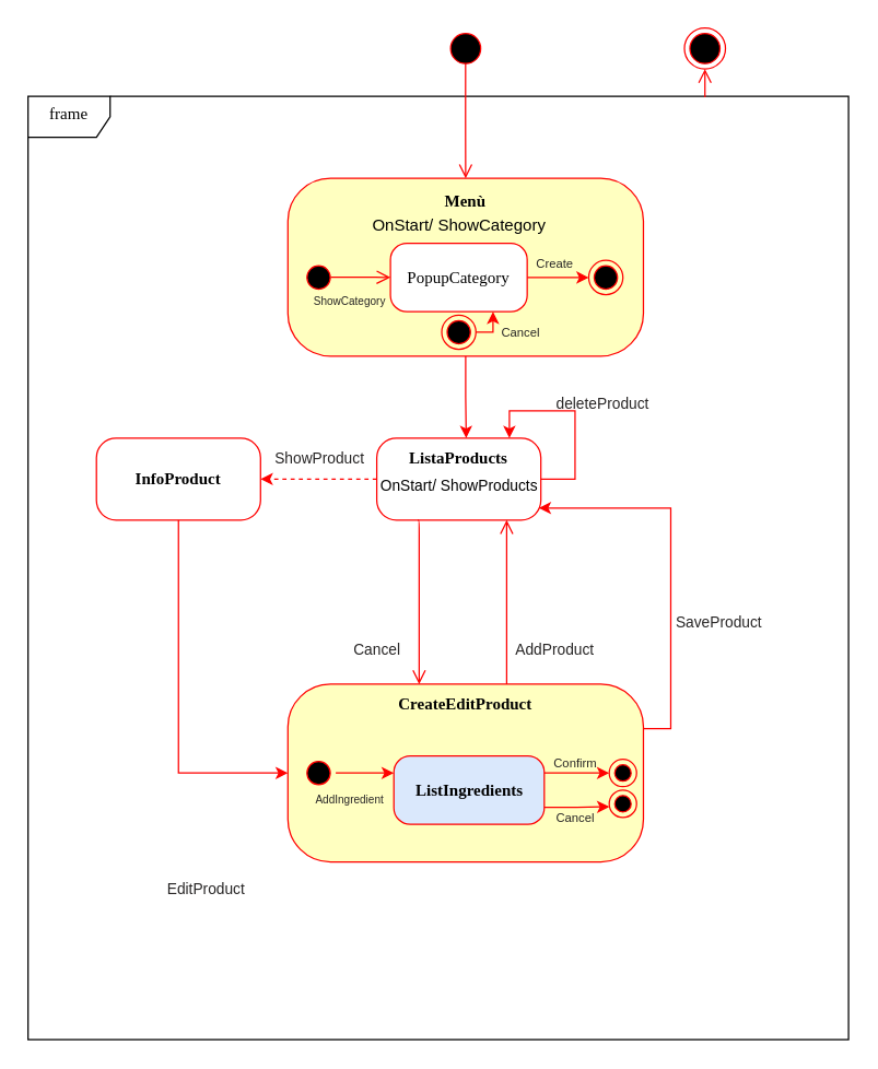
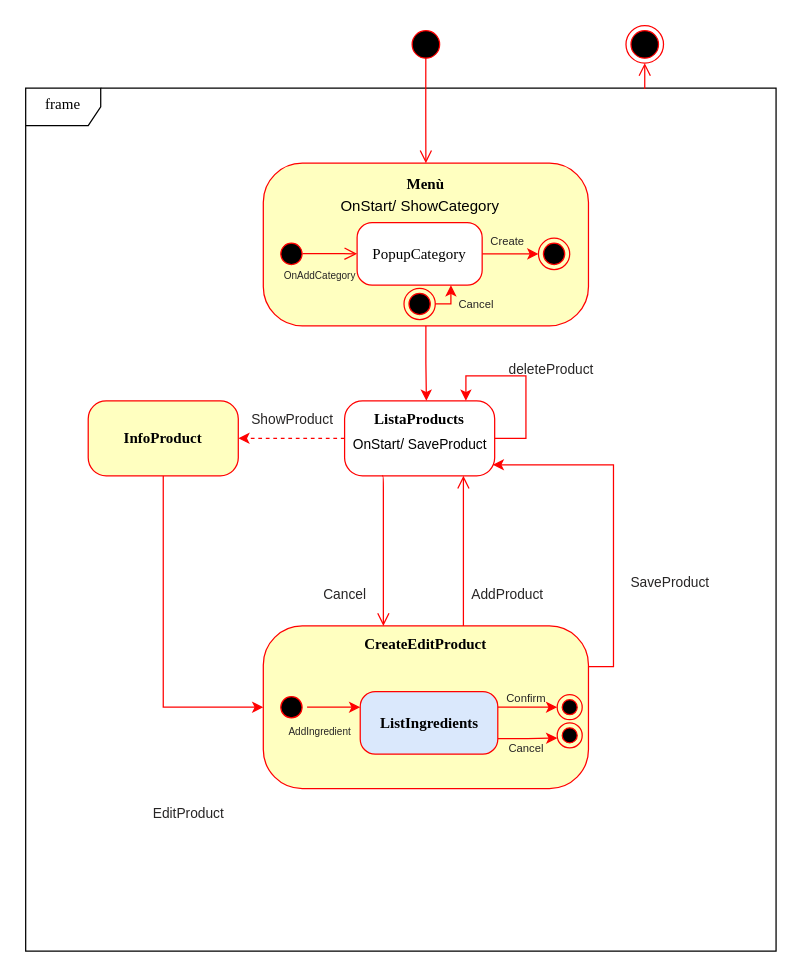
  <mxCell id="0" />
  <mxCell id="1" parent="0" />
  <mxCell id="2" value="frame" style="shape=umlFrame;whiteSpace=wrap;html=1;rounded=1;shadow=0;comic=0;labelBackgroundColor=none;strokeWidth=1;fontFamily=Verdana;fontSize=12;align=center;spacingTop=-5;" parent="1" vertex="1"><mxGeometry x="20" y="70" width="600" height="690" as="geometry" /></mxCell>
  <mxCell id="3" style="edgeStyle=orthogonalEdgeStyle;rounded=0;orthogonalLoop=1;jettySize=auto;html=1;exitX=0;exitY=0.5;exitDx=0;exitDy=0;entryX=1;entryY=0.5;entryDx=0;entryDy=0;strokeColor=#FF0000;fontSize=11;fontColor=#272525;dashed=1;" edge="1" parent="1" source="4" target="12"><mxGeometry relative="1" as="geometry" /></mxCell>
  <mxCell id="4" value="&lt;b&gt;ListaProducts&lt;/b&gt;" style="rounded=1;whiteSpace=wrap;html=1;arcSize=24;fillColor=#ffffff;strokeColor=#ff0000;shadow=0;comic=0;labelBackgroundColor=none;fontFamily=Verdana;fontSize=12;fontColor=#000000;align=center;spacingTop=-31;" parent="1" vertex="1"><mxGeometry x="275" y="320" width="120" height="60" as="geometry" /></mxCell>
  <mxCell id="5" style="edgeStyle=orthogonalEdgeStyle;rounded=0;orthogonalLoop=1;jettySize=auto;html=1;exitX=0.5;exitY=1;exitDx=0;exitDy=0;entryX=0.545;entryY=0;entryDx=0;entryDy=0;entryPerimeter=0;strokeColor=#FF0000;fontSize=11;fontColor=#272525;" edge="1" parent="1" source="6" target="4"><mxGeometry relative="1" as="geometry" /></mxCell>
  <mxCell id="6" value="Menù" style="rounded=1;whiteSpace=wrap;html=1;arcSize=24;fillColor=#ffffc0;strokeColor=#ff0000;shadow=0;comic=0;labelBackgroundColor=none;fontFamily=Verdana;fontSize=12;fontColor=#000000;align=center;fontStyle=1;spacingTop=-97;" parent="1" vertex="1"><mxGeometry x="210" y="130" width="260" height="130" as="geometry" /></mxCell>
  <mxCell id="7" style="edgeStyle=orthogonalEdgeStyle;rounded=0;orthogonalLoop=1;jettySize=auto;html=1;exitX=1;exitY=0.5;exitDx=0;exitDy=0;entryX=0;entryY=0.5;entryDx=0;entryDy=0;fontColor=#FF0000;strokeColor=#FF0000;" edge="1" parent="1" source="8" target="19"><mxGeometry relative="1" as="geometry" /></mxCell>
  <mxCell id="8" value="PopupCategory" style="rounded=1;whiteSpace=wrap;html=1;arcSize=24;fillColor=#ffffff;strokeColor=#ff0000;shadow=0;comic=0;labelBackgroundColor=none;fontFamily=Verdana;fontSize=12;fontColor=#000000;align=center;" parent="1" vertex="1"><mxGeometry x="285" y="177.5" width="100" height="50" as="geometry" /></mxCell>
  <mxCell id="9" style="edgeStyle=orthogonalEdgeStyle;rounded=0;orthogonalLoop=1;jettySize=auto;html=1;exitX=1;exitY=0.25;exitDx=0;exitDy=0;strokeColor=#FF0000;fontSize=11;fontColor=#272525;entryX=0.987;entryY=0.853;entryDx=0;entryDy=0;entryPerimeter=0;" edge="1" parent="1" source="10" target="4"><mxGeometry relative="1" as="geometry"><Array as="points"><mxPoint x="490" y="533" /><mxPoint x="490" y="371" /></Array></mxGeometry></mxCell>
  <mxCell id="10" value="&lt;b&gt;CreateEditProduct&lt;/b&gt;" style="rounded=1;whiteSpace=wrap;html=1;arcSize=24;fillColor=#ffffc0;strokeColor=#ff0000;shadow=0;comic=0;labelBackgroundColor=none;fontFamily=Verdana;fontSize=12;fontColor=#000000;align=center;spacingTop=-101;" parent="1" vertex="1"><mxGeometry x="210" y="500" width="260" height="130" as="geometry" /></mxCell>
  <mxCell id="11" style="edgeStyle=orthogonalEdgeStyle;rounded=0;orthogonalLoop=1;jettySize=auto;html=1;exitX=0.5;exitY=1;exitDx=0;exitDy=0;entryX=0;entryY=0.5;entryDx=0;entryDy=0;strokeColor=#FF0000;fontSize=11;fontColor=#272525;" edge="1" parent="1" source="12" target="10"><mxGeometry relative="1" as="geometry" /></mxCell>
- <mxCell id="12" value="InfoProduct" style="rounded=1;whiteSpace=wrap;html=1;arcSize=24;fillColor=#ffffff;strokeColor=#ff0000;shadow=0;comic=0;labelBackgroundColor=none;fontFamily=Verdana;fontSize=12;fontColor=#000000;align=center;fontStyle=1;" parent="1" vertex="1"><mxGeometry x="70" y="320" width="120" height="60" as="geometry" /></mxCell>
+ <mxCell id="12" value="InfoProduct" style="rounded=1;whiteSpace=wrap;html=1;arcSize=24;fillColor=#ffffc0;strokeColor=#ff0000;shadow=0;comic=0;labelBackgroundColor=none;fontFamily=Verdana;fontSize=12;fontColor=#000000;align=center;fontStyle=1" parent="1" vertex="1"><mxGeometry x="70" y="320" width="120" height="60" as="geometry" /></mxCell>
  <mxCell id="13" style="edgeStyle=orthogonalEdgeStyle;html=1;labelBackgroundColor=none;endArrow=open;endSize=8;strokeColor=#ff0000;fontFamily=Verdana;fontSize=12;align=left;exitX=0.844;exitY=0.502;exitDx=0;exitDy=0;exitPerimeter=0;" parent="1" source="26" target="6" edge="1"><mxGeometry relative="1" as="geometry"><mxPoint x="335" y="50" as="sourcePoint" /><Array as="points" /></mxGeometry></mxCell>
  <mxCell id="14" style="edgeStyle=elbowEdgeStyle;html=1;labelBackgroundColor=none;endArrow=open;endSize=8;strokeColor=#ff0000;fontFamily=Verdana;fontSize=12;align=left;" parent="1" edge="1"><mxGeometry relative="1" as="geometry"><mxPoint x="370" y="500" as="sourcePoint" /><mxPoint x="370" y="380" as="targetPoint" /><Array as="points"><mxPoint x="370" y="420" /></Array></mxGeometry></mxCell>
  <mxCell id="15" style="edgeStyle=elbowEdgeStyle;html=1;labelBackgroundColor=none;endArrow=open;endSize=8;strokeColor=#ff0000;fontFamily=Verdana;fontSize=12;align=left;exitX=0.25;exitY=1;" parent="1" source="4" edge="1"><mxGeometry relative="1" as="geometry"><mxPoint x="320" y="525" as="sourcePoint" /><mxPoint x="306" y="500" as="targetPoint" /></mxGeometry></mxCell>
  <mxCell id="16" value="" style="ellipse;html=1;shape=endState;fillColor=#000000;strokeColor=#ff0000;rounded=1;shadow=0;comic=0;labelBackgroundColor=none;fontFamily=Verdana;fontSize=12;fontColor=#000000;align=center;" parent="1" vertex="1"><mxGeometry x="500" y="20" width="30" height="30" as="geometry" /></mxCell>
  <mxCell id="17" value="OnStart/ ShowCategory" style="text;html=1;align=center;verticalAlign=middle;resizable=0;points=[];autosize=1;strokeColor=none;fillColor=none;" vertex="1" parent="1"><mxGeometry x="260" y="150" width="150" height="30" as="geometry" /></mxCell>
  <mxCell id="18" value="" style="ellipse;html=1;shape=startState;fillColor=#000000;strokeColor=#ff0000;rounded=1;shadow=0;comic=0;labelBackgroundColor=none;fontFamily=Verdana;fontSize=12;fontColor=#000000;align=center;direction=south;" vertex="1" parent="1"><mxGeometry x="220" y="190" width="25" height="25" as="geometry" /></mxCell>
  <mxCell id="19" value="" style="ellipse;html=1;shape=endState;fillColor=#000000;strokeColor=#ff0000;rounded=1;shadow=0;comic=0;labelBackgroundColor=none;fontFamily=Verdana;fontSize=12;fontColor=#000000;align=center;" vertex="1" parent="1"><mxGeometry x="430" y="190" width="25" height="25" as="geometry" /></mxCell>
  <mxCell id="20" style="edgeStyle=orthogonalEdgeStyle;html=1;exitX=0.489;exitY=0.147;entryX=0;entryY=0.5;labelBackgroundColor=none;endArrow=open;endSize=8;strokeColor=#ff0000;fontFamily=Verdana;fontSize=12;align=left;exitDx=0;exitDy=0;entryDx=0;entryDy=0;exitPerimeter=0;" edge="1" parent="1" source="18" target="8"><mxGeometry relative="1" as="geometry"><mxPoint x="560" y="40" as="sourcePoint" /><mxPoint x="720" y="40" as="targetPoint" /></mxGeometry></mxCell>
  <mxCell id="21" style="edgeStyle=orthogonalEdgeStyle;rounded=0;orthogonalLoop=1;jettySize=auto;html=1;exitX=1;exitY=0.5;exitDx=0;exitDy=0;entryX=0.75;entryY=1;entryDx=0;entryDy=0;strokeColor=#FF0000;fontColor=#FF0000;" edge="1" parent="1" source="22" target="8"><mxGeometry relative="1" as="geometry" /></mxCell>
  <mxCell id="22" value="" style="ellipse;html=1;shape=endState;fillColor=#000000;strokeColor=#ff0000;rounded=1;shadow=0;comic=0;labelBackgroundColor=none;fontFamily=Verdana;fontSize=12;fontColor=#000000;align=center;" vertex="1" parent="1"><mxGeometry x="322.5" y="230" width="25" height="25" as="geometry" /></mxCell>
  <mxCell id="23" value="&lt;font color=&quot;#272525&quot; style=&quot;font-size: 9px;&quot;&gt;Cancel&lt;/font&gt;" style="text;html=1;align=center;verticalAlign=middle;resizable=0;points=[];autosize=1;strokeColor=none;fillColor=none;fontColor=#FF0000;fontSize=9;" vertex="1" parent="1"><mxGeometry x="355" y="232.5" width="50" height="20" as="geometry" /></mxCell>
- <mxCell id="24" value="&lt;font color=&quot;#272525&quot; style=&quot;font-size: 8px;&quot;&gt;ShowCategory&lt;/font&gt;" style="text;html=1;align=center;verticalAlign=middle;resizable=0;points=[];autosize=1;strokeColor=none;fillColor=none;fontColor=#FF0000;fontSize=8;" vertex="1" parent="1"><mxGeometry x="215" y="210" width="80" height="20" as="geometry" /></mxCell>
+ <mxCell id="24" value="&lt;font color=&quot;#272525&quot; style=&quot;font-size: 8px;&quot;&gt;OnAddCategory&lt;/font&gt;" style="text;html=1;align=center;verticalAlign=middle;resizable=0;points=[];autosize=1;strokeColor=none;fillColor=none;fontColor=#FF0000;fontSize=8;" vertex="1" parent="1"><mxGeometry x="215" y="210" width="80" height="20" as="geometry" /></mxCell>
  <mxCell id="25" value="&lt;font color=&quot;#272525&quot; style=&quot;font-size: 9px;&quot;&gt;Create&lt;/font&gt;" style="text;html=1;align=center;verticalAlign=middle;resizable=0;points=[];autosize=1;strokeColor=none;fillColor=none;fontColor=#FF0000;fontSize=9;" vertex="1" parent="1"><mxGeometry x="380" y="182.5" width="50" height="20" as="geometry" /></mxCell>
  <mxCell id="26" value="" style="ellipse;html=1;shape=startState;fillColor=#000000;strokeColor=#ff0000;rounded=1;shadow=0;comic=0;labelBackgroundColor=none;fontFamily=Verdana;fontSize=12;fontColor=#000000;align=center;direction=south;" vertex="1" parent="1"><mxGeometry x="325" y="20" width="30" height="30" as="geometry" /></mxCell>
  <mxCell id="27" style="edgeStyle=orthogonalEdgeStyle;html=1;labelBackgroundColor=none;endArrow=open;endSize=8;strokeColor=#ff0000;fontFamily=Verdana;fontSize=12;align=left;exitX=0.825;exitY=0.001;exitDx=0;exitDy=0;exitPerimeter=0;entryX=0.5;entryY=1;entryDx=0;entryDy=0;" edge="1" parent="1" source="2" target="16"><mxGeometry relative="1" as="geometry"><mxPoint x="790" y="40" as="sourcePoint" /><mxPoint x="790.06" y="124.68" as="targetPoint" /><Array as="points" /></mxGeometry></mxCell>
- <mxCell id="28" value="OnStart/ ShowProducts" style="text;html=1;align=center;verticalAlign=middle;resizable=0;points=[];autosize=1;strokeColor=none;fillColor=none;fontSize=11;" vertex="1" parent="1"><mxGeometry x="265" y="340" width="140" height="30" as="geometry" /></mxCell>
+ <mxCell id="28" value="OnStart/ SaveProduct" style="text;html=1;align=center;verticalAlign=middle;resizable=0;points=[];autosize=1;strokeColor=none;fillColor=none;fontSize=11;" vertex="1" parent="1"><mxGeometry x="265" y="340" width="140" height="30" as="geometry" /></mxCell>
  <mxCell id="29" value="ShowProduct" style="text;html=1;align=center;verticalAlign=middle;resizable=0;points=[];autosize=1;strokeColor=none;fillColor=none;fontSize=11;fontColor=#272525;" vertex="1" parent="1"><mxGeometry x="187.5" y="320" width="90" height="30" as="geometry" /></mxCell>
  <mxCell id="30" style="edgeStyle=orthogonalEdgeStyle;rounded=0;orthogonalLoop=1;jettySize=auto;html=1;exitX=1;exitY=0.75;exitDx=0;exitDy=0;entryX=0.004;entryY=0.608;entryDx=0;entryDy=0;strokeColor=#FF0000;fontSize=11;fontColor=#272525;entryPerimeter=0;" edge="1" parent="1" source="32" target="35"><mxGeometry relative="1" as="geometry" /></mxCell>
  <mxCell id="31" style="edgeStyle=orthogonalEdgeStyle;rounded=0;orthogonalLoop=1;jettySize=auto;html=1;exitX=1;exitY=0.25;exitDx=0;exitDy=0;entryX=0;entryY=0.5;entryDx=0;entryDy=0;strokeColor=#FF0000;fontSize=11;fontColor=#272525;" edge="1" parent="1" source="32" target="34"><mxGeometry relative="1" as="geometry" /></mxCell>
  <mxCell id="32" value="ListIngredients" style="rounded=1;whiteSpace=wrap;html=1;arcSize=24;fillColor=#dae8fc;strokeColor=#ff0000;shadow=0;comic=0;labelBackgroundColor=none;fontFamily=Verdana;fontSize=12;fontColor=#000000;align=center;fontStyle=1;" vertex="1" parent="1"><mxGeometry x="287.5" y="552.5" width="110" height="50" as="geometry" /></mxCell>
  <mxCell id="33" value="" style="ellipse;html=1;shape=startState;fillColor=#000000;strokeColor=#ff0000;rounded=1;shadow=0;comic=0;labelBackgroundColor=none;fontFamily=Verdana;fontSize=12;fontColor=#000000;align=center;direction=south;" vertex="1" parent="1"><mxGeometry x="220" y="552.5" width="25" height="25" as="geometry" /></mxCell>
  <mxCell id="34" value="" style="ellipse;html=1;shape=endState;fillColor=#000000;strokeColor=#ff0000;rounded=1;shadow=0;comic=0;labelBackgroundColor=none;fontFamily=Verdana;fontSize=12;fontColor=#000000;align=center;" vertex="1" parent="1"><mxGeometry x="445" y="555" width="20" height="20" as="geometry" /></mxCell>
  <mxCell id="35" value="" style="ellipse;html=1;shape=endState;fillColor=#000000;strokeColor=#ff0000;rounded=1;shadow=0;comic=0;labelBackgroundColor=none;fontFamily=Verdana;fontSize=12;fontColor=#000000;align=center;" vertex="1" parent="1"><mxGeometry x="445" y="577.5" width="20" height="20" as="geometry" /></mxCell>
  <mxCell id="36" value="&lt;font color=&quot;#272525&quot; style=&quot;font-size: 9px;&quot;&gt;Cancel&lt;/font&gt;" style="text;html=1;align=center;verticalAlign=middle;resizable=0;points=[];autosize=1;strokeColor=none;fillColor=none;fontColor=#FF0000;fontSize=9;" vertex="1" parent="1"><mxGeometry x="395" y="587.5" width="50" height="20" as="geometry" /></mxCell>
  <mxCell id="37" value="&lt;font color=&quot;#272525&quot; style=&quot;font-size: 8px;&quot;&gt;AddIngredient&lt;/font&gt;" style="text;html=1;align=center;verticalAlign=middle;resizable=0;points=[];autosize=1;strokeColor=none;fillColor=none;fontColor=#FF0000;fontSize=8;" vertex="1" parent="1"><mxGeometry x="220" y="575" width="70" height="20" as="geometry" /></mxCell>
  <mxCell id="38" value="&lt;font color=&quot;#272525&quot; style=&quot;font-size: 9px;&quot;&gt;Confirm&lt;/font&gt;" style="text;html=1;align=center;verticalAlign=middle;resizable=0;points=[];autosize=1;strokeColor=none;fillColor=none;fontColor=#FF0000;fontSize=9;" vertex="1" parent="1"><mxGeometry x="390" y="547.5" width="60" height="20" as="geometry" /></mxCell>
  <mxCell id="39" value="" style="endArrow=classic;html=1;rounded=0;strokeColor=#FF0000;fontSize=11;fontColor=#272525;exitX=0.5;exitY=0;exitDx=0;exitDy=0;entryX=0;entryY=0.25;entryDx=0;entryDy=0;" edge="1" parent="1" source="33" target="32"><mxGeometry width="50" height="50" relative="1" as="geometry"><mxPoint x="410" y="590" as="sourcePoint" /><mxPoint x="460" y="540" as="targetPoint" /></mxGeometry></mxCell>
  <mxCell id="40" value="EditProduct" style="text;html=1;align=center;verticalAlign=middle;resizable=0;points=[];autosize=1;strokeColor=none;fillColor=none;fontSize=11;fontColor=#272525;" vertex="1" parent="1"><mxGeometry x="110" y="635" width="80" height="30" as="geometry" /></mxCell>
  <mxCell id="41" value="Cancel" style="text;html=1;align=center;verticalAlign=middle;resizable=0;points=[];autosize=1;strokeColor=none;fillColor=none;fontSize=11;fontColor=#272525;" vertex="1" parent="1"><mxGeometry x="245" y="460" width="60" height="30" as="geometry" /></mxCell>
  <mxCell id="42" value="AddProduct" style="text;html=1;align=center;verticalAlign=middle;resizable=0;points=[];autosize=1;strokeColor=none;fillColor=none;fontSize=11;fontColor=#272525;" vertex="1" parent="1"><mxGeometry x="365" y="460" width="80" height="30" as="geometry" /></mxCell>
- <mxCell id="43" value="SaveProduct" style="text;html=1;align=center;verticalAlign=middle;resizable=0;points=[];autosize=1;strokeColor=none;fillColor=none;fontSize=11;fontColor=#272525;" vertex="1" parent="1"><mxGeometry x="480" y="440" width="90" height="30" as="geometry" /></mxCell>
+ <mxCell id="43" value="SaveProduct" style="text;html=1;align=center;verticalAlign=middle;resizable=0;points=[];autosize=1;strokeColor=none;fillColor=none;fontSize=11;fontColor=#272525;" vertex="1" parent="1"><mxGeometry x="490" y="450" width="90" height="30" as="geometry" /></mxCell>
  <mxCell id="44" style="edgeStyle=orthogonalEdgeStyle;rounded=0;orthogonalLoop=1;jettySize=auto;html=1;strokeColor=#FF0000;fontSize=11;fontColor=#272525;exitX=1;exitY=0.5;exitDx=0;exitDy=0;" edge="1" parent="1" source="4"><mxGeometry relative="1" as="geometry"><mxPoint x="610" y="40.64" as="sourcePoint" /><mxPoint x="372" y="320" as="targetPoint" /><Array as="points"><mxPoint x="420" y="350" /><mxPoint x="420" y="300" /><mxPoint x="372" y="300" /></Array></mxGeometry></mxCell>
  <mxCell id="45" value="deleteProduct" style="text;html=1;align=center;verticalAlign=middle;resizable=0;points=[];autosize=1;strokeColor=none;fillColor=none;fontSize=11;fontColor=#272525;" vertex="1" parent="1"><mxGeometry x="395" y="280" width="90" height="30" as="geometry" /></mxCell>
